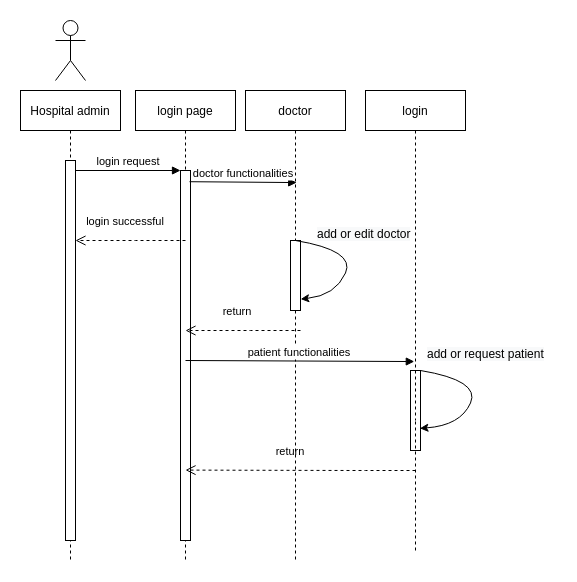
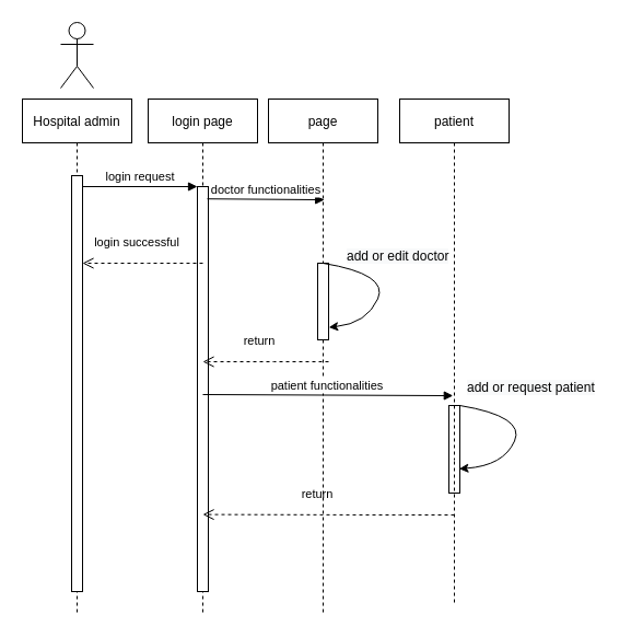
  <mxCell id="0" />
  <mxCell id="1" parent="0" />
  <mxCell id="2" value="Hospital admin" style="shape=umlLifeline;perimeter=lifelinePerimeter;container=1;collapsible=0;recursiveResize=0;rounded=0;shadow=0;strokeWidth=1;" parent="1" vertex="1"><mxGeometry x="20" y="90" width="100" height="470" as="geometry" /></mxCell>
  <mxCell id="3" value="" style="points=[];perimeter=orthogonalPerimeter;rounded=0;shadow=0;strokeWidth=1;" parent="2" vertex="1"><mxGeometry x="45" y="70" width="10" height="380" as="geometry" /></mxCell>
  <mxCell id="4" value="login page" style="shape=umlLifeline;perimeter=lifelinePerimeter;container=1;collapsible=0;recursiveResize=0;rounded=0;shadow=0;strokeWidth=1;" parent="1" vertex="1"><mxGeometry x="135" y="90" width="100" height="470" as="geometry" /></mxCell>
  <mxCell id="5" value="" style="points=[];perimeter=orthogonalPerimeter;rounded=0;shadow=0;strokeWidth=1;" parent="4" vertex="1"><mxGeometry x="45" y="80" width="10" height="370" as="geometry" /></mxCell>
  <mxCell id="6" value="return" style="verticalAlign=bottom;endArrow=open;dashed=1;endSize=8;shadow=0;strokeWidth=1;entryX=0.5;entryY=0.417;entryDx=0;entryDy=0;entryPerimeter=0;" edge="1" parent="4"><mxGeometry x="0.091" y="-10" relative="1" as="geometry"><mxPoint x="50" y="379.59" as="targetPoint" /><mxPoint x="280" y="380" as="sourcePoint" /><Array as="points"><mxPoint x="220" y="380" /></Array><mxPoint as="offset" /></mxGeometry></mxCell>
  <mxCell id="7" value="login successful" style="verticalAlign=bottom;endArrow=open;dashed=1;endSize=8;shadow=0;strokeWidth=1;" parent="1" target="3" edge="1"><mxGeometry x="0.091" y="-10" relative="1" as="geometry"><mxPoint x="75" y="210" as="targetPoint" /><mxPoint x="185" y="240" as="sourcePoint" /><Array as="points"><mxPoint x="125" y="240" /></Array><mxPoint as="offset" /></mxGeometry></mxCell>
  <mxCell id="8" value="login request" style="verticalAlign=bottom;endArrow=block;entryX=0;entryY=0;shadow=0;strokeWidth=1;" parent="1" source="3" target="5" edge="1"><mxGeometry relative="1" as="geometry"><mxPoint x="175" y="170" as="sourcePoint" /></mxGeometry></mxCell>
  <mxCell id="9" value="" style="shape=umlActor;verticalLabelPosition=bottom;verticalAlign=top;html=1;outlineConnect=0;" vertex="1" parent="1"><mxGeometry x="55" y="20" width="30" height="60" as="geometry" /></mxCell>
- <mxCell id="10" value="doctor" style="shape=umlLifeline;perimeter=lifelinePerimeter;container=1;collapsible=0;recursiveResize=0;rounded=0;shadow=0;strokeWidth=1;" vertex="1" parent="1"><mxGeometry x="245" y="90" width="100" height="470" as="geometry" /></mxCell>
+ <mxCell id="10" value="page" style="shape=umlLifeline;perimeter=lifelinePerimeter;container=1;collapsible=0;recursiveResize=0;rounded=0;shadow=0;strokeWidth=1;" vertex="1" parent="1"><mxGeometry x="245" y="90" width="100" height="470" as="geometry" /></mxCell>
  <mxCell id="11" value="" style="points=[];perimeter=orthogonalPerimeter;rounded=0;shadow=0;strokeWidth=1;" vertex="1" parent="10"><mxGeometry x="45" y="150" width="10" height="70" as="geometry" /></mxCell>
  <mxCell id="12" value="" style="points=[];perimeter=orthogonalPerimeter;rounded=0;shadow=0;strokeWidth=1;" vertex="1" parent="10"><mxGeometry x="165" y="280" width="10" height="80" as="geometry" /></mxCell>
  <mxCell id="13" value="return" style="verticalAlign=bottom;endArrow=open;dashed=1;endSize=8;shadow=0;strokeWidth=1;" edge="1" parent="10"><mxGeometry x="0.091" y="-10" relative="1" as="geometry"><mxPoint x="-60" y="240" as="targetPoint" /><mxPoint x="55" y="240" as="sourcePoint" /><Array as="points"><mxPoint x="-5" y="240" /></Array><mxPoint as="offset" /></mxGeometry></mxCell>
  <mxCell id="14" value="" style="curved=1;endArrow=classic;html=1;rounded=0;entryX=0.94;entryY=0.723;entryDx=0;entryDy=0;entryPerimeter=0;" edge="1" parent="10" target="12"><mxGeometry width="50" height="50" relative="1" as="geometry"><mxPoint x="175" y="280" as="sourcePoint" /><mxPoint x="180.2" y="338.59" as="targetPoint" /><Array as="points"><mxPoint x="235" y="290" /><mxPoint x="215" y="335" /></Array></mxGeometry></mxCell>
  <mxCell id="15" value="&lt;span style=&quot;color: rgb(0, 0, 0); font-family: Helvetica; font-size: 12px; font-style: normal; font-variant-ligatures: normal; font-variant-caps: normal; font-weight: 400; letter-spacing: normal; orphans: 2; text-align: center; text-indent: 0px; text-transform: none; widows: 2; word-spacing: 0px; -webkit-text-stroke-width: 0px; background-color: rgb(248, 249, 250); text-decoration-thickness: initial; text-decoration-style: initial; text-decoration-color: initial; float: none; display: inline !important;&quot;&gt;add or request patient&lt;br&gt;&lt;/span&gt;" style="text;whiteSpace=wrap;html=1;" vertex="1" parent="1"><mxGeometry x="425" y="340" width="130" height="40" as="geometry" /></mxCell>
  <mxCell id="16" value="&lt;span style=&quot;color: rgb(0, 0, 0); font-family: Helvetica; font-size: 12px; font-style: normal; font-variant-ligatures: normal; font-variant-caps: normal; font-weight: 400; letter-spacing: normal; orphans: 2; text-align: center; text-indent: 0px; text-transform: none; widows: 2; word-spacing: 0px; -webkit-text-stroke-width: 0px; background-color: rgb(248, 249, 250); text-decoration-thickness: initial; text-decoration-style: initial; text-decoration-color: initial; float: none; display: inline !important;&quot;&gt;add or edit doctor&lt;/span&gt;" style="text;whiteSpace=wrap;html=1;" vertex="1" parent="1"><mxGeometry x="315" y="220" width="110" height="40" as="geometry" /></mxCell>
- <mxCell id="17" value="login" style="shape=umlLifeline;perimeter=lifelinePerimeter;container=1;collapsible=0;recursiveResize=0;rounded=0;shadow=0;strokeWidth=1;" vertex="1" parent="1"><mxGeometry x="365" y="90" width="100" height="330" as="geometry" /></mxCell>
+ <mxCell id="17" value="patient" style="shape=umlLifeline;perimeter=lifelinePerimeter;container=1;collapsible=0;recursiveResize=0;rounded=0;shadow=0;strokeWidth=1;" vertex="1" parent="1"><mxGeometry x="365" y="90" width="100" height="330" as="geometry" /></mxCell>
  <mxCell id="18" value="" style="endArrow=none;dashed=1;html=1;rounded=0;" edge="1" parent="1"><mxGeometry width="50" height="50" relative="1" as="geometry"><mxPoint x="415" y="550" as="sourcePoint" /><mxPoint x="415" y="420" as="targetPoint" /></mxGeometry></mxCell>
  <mxCell id="19" value="" style="curved=1;endArrow=classic;html=1;rounded=0;entryX=1.02;entryY=0.837;entryDx=0;entryDy=0;entryPerimeter=0;" edge="1" parent="1" target="11"><mxGeometry width="50" height="50" relative="1" as="geometry"><mxPoint x="295" y="240" as="sourcePoint" /><mxPoint x="295" y="300" as="targetPoint" /><Array as="points"><mxPoint x="355" y="250" /><mxPoint x="335" y="295" /></Array></mxGeometry></mxCell>
  <mxCell id="20" value="doctor functionalities" style="verticalAlign=bottom;endArrow=block;shadow=0;strokeWidth=1;exitX=0.9;exitY=0.033;exitDx=0;exitDy=0;exitPerimeter=0;entryX=0.512;entryY=0.198;entryDx=0;entryDy=0;entryPerimeter=0;" edge="1" parent="1"><mxGeometry relative="1" as="geometry"><mxPoint x="189" y="181.21" as="sourcePoint" /><mxPoint x="296.2" y="182.06" as="targetPoint" /></mxGeometry></mxCell>
  <mxCell id="21" value="patient functionalities" style="verticalAlign=bottom;endArrow=block;entryX=0.488;entryY=0.488;shadow=0;strokeWidth=1;entryDx=0;entryDy=0;entryPerimeter=0;" edge="1" parent="1"><mxGeometry relative="1" as="geometry"><mxPoint x="185" y="360" as="sourcePoint" /><mxPoint x="413.8" y="361.04" as="targetPoint" /></mxGeometry></mxCell>
